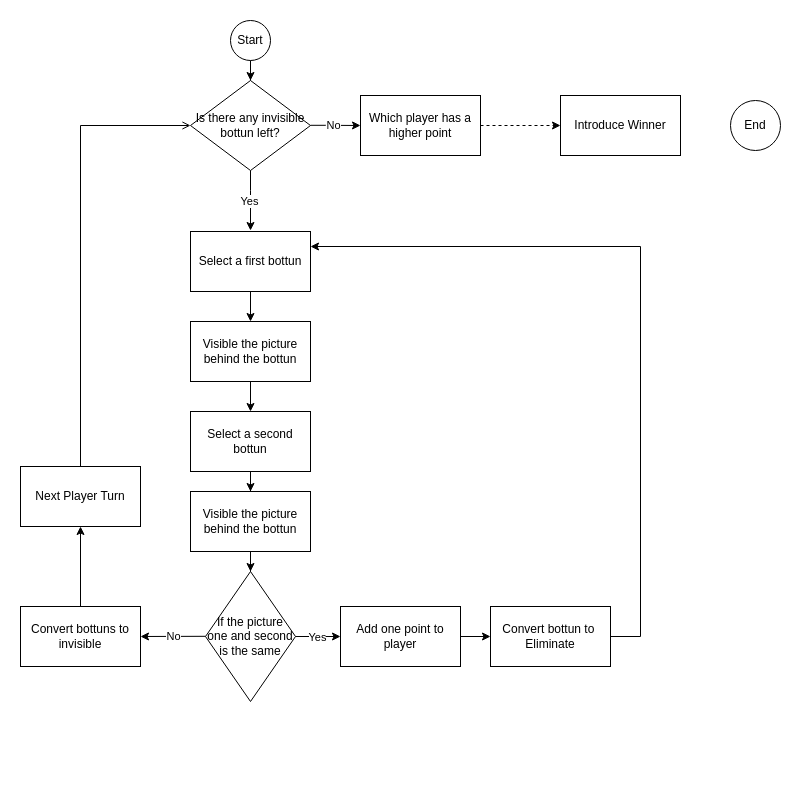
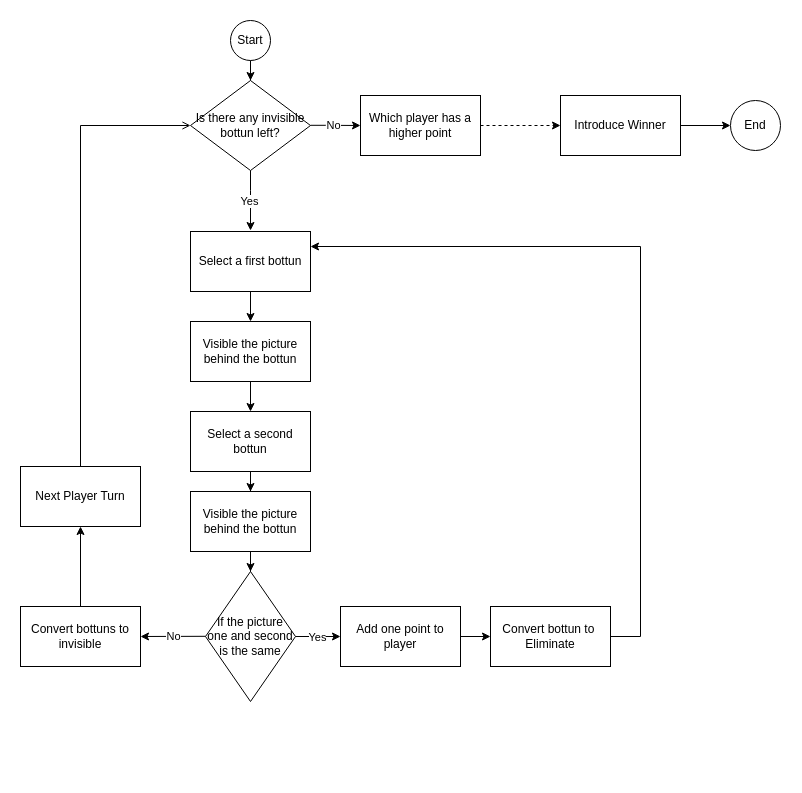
  <mxCell id="0" />
  <mxCell id="1" parent="0" />
  <mxCell id="2" value="" style="edgeStyle=orthogonalEdgeStyle;rounded=0;orthogonalLoop=1;jettySize=auto;html=1;" edge="1" parent="1" source="3" target="23"><mxGeometry relative="1" as="geometry" /></mxCell>
  <mxCell id="3" value="Start" style="ellipse;whiteSpace=wrap;html=1;aspect=fixed;" vertex="1" parent="1"><mxGeometry x="230" y="20" width="40" height="40" as="geometry" /></mxCell>
  <mxCell id="4" value="" style="group" vertex="1" connectable="0" parent="1"><mxGeometry x="20" y="231" width="620" height="540" as="geometry" /></mxCell>
  <mxCell id="5" value="Select a first bottun" style="rounded=0;whiteSpace=wrap;html=1;" vertex="1" parent="4"><mxGeometry x="170" width="120" height="60" as="geometry" /></mxCell>
  <mxCell id="6" value="Visible the picture behind the bottun" style="whiteSpace=wrap;html=1;rounded=0;" vertex="1" parent="4"><mxGeometry x="170" y="90" width="120" height="60" as="geometry" /></mxCell>
  <mxCell id="7" value="" style="edgeStyle=orthogonalEdgeStyle;rounded=0;orthogonalLoop=1;jettySize=auto;html=1;" edge="1" parent="4" source="5" target="6"><mxGeometry relative="1" as="geometry" /></mxCell>
  <mxCell id="8" value="Select a second bottun" style="whiteSpace=wrap;html=1;rounded=0;" vertex="1" parent="4"><mxGeometry x="170" y="180" width="120" height="60" as="geometry" /></mxCell>
  <mxCell id="9" value="" style="edgeStyle=orthogonalEdgeStyle;rounded=0;orthogonalLoop=1;jettySize=auto;html=1;" edge="1" parent="4" source="6" target="8"><mxGeometry relative="1" as="geometry" /></mxCell>
  <mxCell id="10" value="Visible the picture behind the bottun" style="whiteSpace=wrap;html=1;rounded=0;" vertex="1" parent="4"><mxGeometry x="170" y="260" width="120" height="60" as="geometry" /></mxCell>
  <mxCell id="11" value="" style="edgeStyle=orthogonalEdgeStyle;rounded=0;orthogonalLoop=1;jettySize=auto;html=1;" edge="1" parent="4" source="8" target="10"><mxGeometry relative="1" as="geometry" /></mxCell>
  <mxCell id="12" value="If the picture one and second is the same" style="rhombus;whiteSpace=wrap;html=1;rounded=0;" vertex="1" parent="4"><mxGeometry x="185" y="340" width="90" height="130" as="geometry" /></mxCell>
  <mxCell id="13" value="" style="edgeStyle=orthogonalEdgeStyle;rounded=0;orthogonalLoop=1;jettySize=auto;html=1;" edge="1" parent="4" source="10" target="12"><mxGeometry relative="1" as="geometry" /></mxCell>
  <mxCell id="14" value="Add one point to player" style="whiteSpace=wrap;html=1;rounded=0;" vertex="1" parent="4"><mxGeometry x="320" y="375" width="120" height="60" as="geometry" /></mxCell>
  <mxCell id="15" style="edgeStyle=orthogonalEdgeStyle;rounded=0;orthogonalLoop=1;jettySize=auto;html=1;entryX=1;entryY=0.25;entryDx=0;entryDy=0;" edge="1" parent="4" source="16" target="5"><mxGeometry relative="1" as="geometry"><Array as="points"><mxPoint x="620" y="405" /><mxPoint x="620" y="15" /></Array></mxGeometry></mxCell>
  <mxCell id="16" value="Convert bottun to&amp;nbsp;&lt;br/&gt;&lt;span class=&quot;fontstyle0&quot;&gt;Eliminate&lt;/span&gt;" style="whiteSpace=wrap;html=1;rounded=0;" vertex="1" parent="4"><mxGeometry x="470" y="375" width="120" height="60" as="geometry" /></mxCell>
  <mxCell id="17" value="" style="edgeStyle=orthogonalEdgeStyle;rounded=0;orthogonalLoop=1;jettySize=auto;html=1;" edge="1" parent="4" source="14" target="16"><mxGeometry relative="1" as="geometry" /></mxCell>
  <mxCell id="18" value="" style="endArrow=classic;html=1;rounded=0;entryX=0;entryY=0.5;entryDx=0;entryDy=0;exitX=1;exitY=0.5;exitDx=0;exitDy=0;" edge="1" parent="4" source="12" target="14"><mxGeometry relative="1" as="geometry"><mxPoint x="280" y="405" as="sourcePoint" /><mxPoint x="310" y="405" as="targetPoint" /><Array as="points"><mxPoint x="290" y="405" /></Array></mxGeometry></mxCell>
  <mxCell id="19" value="Yes" style="edgeLabel;resizable=0;html=1;align=center;verticalAlign=middle;" connectable="0" vertex="1" parent="18"><mxGeometry relative="1" as="geometry"><mxPoint x="-2" as="offset" /></mxGeometry></mxCell>
  <mxCell id="20" value="Convert bottuns to invisible" style="whiteSpace=wrap;html=1;rounded=0;" vertex="1" parent="4"><mxGeometry y="375" width="120" height="60" as="geometry" /></mxCell>
  <mxCell id="21" value="" style="endArrow=classic;html=1;rounded=0;" edge="1" parent="4"><mxGeometry relative="1" as="geometry"><mxPoint x="185" y="404.8" as="sourcePoint" /><mxPoint x="120" y="405" as="targetPoint" /></mxGeometry></mxCell>
  <mxCell id="22" value="No" style="edgeLabel;resizable=0;html=1;align=center;verticalAlign=middle;" connectable="0" vertex="1" parent="21"><mxGeometry relative="1" as="geometry" /></mxCell>
  <mxCell id="23" value="Is there any invisible bottun left?" style="rhombus;whiteSpace=wrap;html=1;" vertex="1" parent="1"><mxGeometry x="190" y="80" width="120" height="90" as="geometry" /></mxCell>
  <mxCell id="24" value="" style="endArrow=classic;html=1;rounded=0;exitX=0.5;exitY=1;exitDx=0;exitDy=0;" edge="1" parent="1" source="23"><mxGeometry relative="1" as="geometry"><mxPoint x="290" y="170" as="sourcePoint" /><mxPoint x="250" y="230" as="targetPoint" /><Array as="points"><mxPoint x="250" y="190" /></Array></mxGeometry></mxCell>
  <mxCell id="25" value="Yes" style="edgeLabel;resizable=0;html=1;align=center;verticalAlign=middle;" connectable="0" vertex="1" parent="24"><mxGeometry relative="1" as="geometry"><mxPoint x="-2" as="offset" /></mxGeometry></mxCell>
  <mxCell id="26" value="" style="endArrow=classic;html=1;rounded=0;entryX=0;entryY=0.5;entryDx=0;entryDy=0;exitX=1;exitY=0.5;exitDx=0;exitDy=0;" edge="1" parent="1" target="29"><mxGeometry relative="1" as="geometry"><mxPoint x="310" y="124.8" as="sourcePoint" /><mxPoint x="355" y="124.8" as="targetPoint" /><Array as="points"><mxPoint x="325" y="124.8" /></Array></mxGeometry></mxCell>
  <mxCell id="27" value="No" style="edgeLabel;resizable=0;html=1;align=center;verticalAlign=middle;" connectable="0" vertex="1" parent="26"><mxGeometry relative="1" as="geometry"><mxPoint x="-2" as="offset" /></mxGeometry></mxCell>
  <mxCell id="28" value="" style="edgeStyle=orthogonalEdgeStyle;rounded=0;orthogonalLoop=1;jettySize=auto;html=1;dashed=1;" edge="1" parent="1" source="29" target="33"><mxGeometry relative="1" as="geometry" /></mxCell>
  <mxCell id="29" value="Which player has a higher point" style="whiteSpace=wrap;html=1;" vertex="1" parent="1"><mxGeometry x="360" y="95" width="120" height="60" as="geometry" /></mxCell>
  <mxCell id="30" value="" style="edgeStyle=orthogonalEdgeStyle;rounded=0;orthogonalLoop=1;jettySize=auto;html=1;entryX=0;entryY=0.5;entryDx=0;entryDy=0;exitX=0.5;exitY=0;exitDx=0;exitDy=0;endArrow=open;" edge="1" parent="1" source="34" target="23"><mxGeometry relative="1" as="geometry"><mxPoint x="80" y="430" as="sourcePoint" /><mxPoint x="80" y="120" as="targetPoint" /><Array as="points"><mxPoint x="80" y="125" /></Array></mxGeometry></mxCell>
  <mxCell id="31" value="End" style="ellipse;whiteSpace=wrap;html=1;aspect=fixed;" vertex="1" parent="1"><mxGeometry x="730" y="100" width="50" height="50" as="geometry" /></mxCell>
+ <mxCell id="32" value="" style="edgeStyle=orthogonalEdgeStyle;rounded=0;orthogonalLoop=1;jettySize=auto;html=1;" edge="1" parent="1" source="33" target="31"><mxGeometry relative="1" as="geometry" /></mxCell>
  <mxCell id="33" value="Introduce Winner" style="whiteSpace=wrap;html=1;" vertex="1" parent="1"><mxGeometry x="560" y="95" width="120" height="60" as="geometry" /></mxCell>
  <mxCell id="34" value="Next Player Turn" style="whiteSpace=wrap;html=1;rounded=0;" vertex="1" parent="1"><mxGeometry x="20" y="466" width="120" height="60" as="geometry" /></mxCell>
  <mxCell id="35" value="" style="edgeStyle=orthogonalEdgeStyle;rounded=0;orthogonalLoop=1;jettySize=auto;html=1;" edge="1" parent="1" source="20" target="34"><mxGeometry relative="1" as="geometry" /></mxCell>
